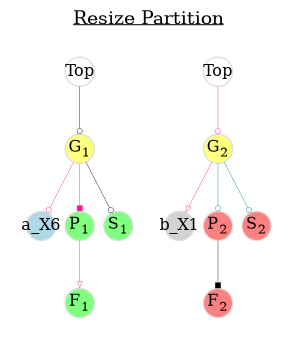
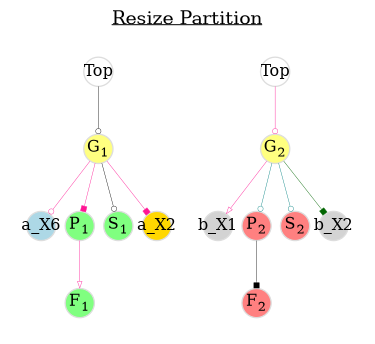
  digraph {
    bgcolor=white
    color=white
    label=<<U>Resize Partition</U>>
    labelloc=t
    nodesep=0.1
    rankdir=TB
    ranksep=0.5
    node [color="#DDDDDD" fixedsize=true fontsize=12 penwidth=1.0 style=filled fillcolor="#80ff80"]
    edge [arrowhead=odot arrowsize=0.5 color=deeppink penwidth=0.3]
    n1 [height=0.3 label=<Top> style=solid width=0.3 fillcolor=""]
    n2 [fillcolor="#ffff80" height=0.3 label=<G<SUB>1</SUB>> width=0.3]
    n3 [fillcolor=lightblue height=0.3 label=a_X6 width=0.3]
    n4 [height=0.3 label=<P<SUB>1</SUB>> width=0.3]
    n5 [height=0.3 label=<S<SUB>1</SUB>> width=0.3]
+   a_X2 [fillcolor=gold height=0.3 width=0.3]
    n7 [height=0.3 label=<F<SUB>1</SUB>> width=0.3]
    n8 [height=0.3 label=<Top> style=solid width=0.3 fillcolor=""]
    n9 [fillcolor="#ffff80" height=0.3 label=<G<SUB>2</SUB>> width=0.3]
    b_X1 [fillcolor=lightgrey height=0.3 width=0.3]
    n11 [fillcolor="#ff8080" height=0.3 label=<P<SUB>2</SUB>> width=0.3]
    n12 [fillcolor="#ff8080" height=0.3 label=<S<SUB>2</SUB>> width=0.3]
+   b_X2 [fillcolor=lightgrey height=0.3 width=0.3]
    n14 [fillcolor="#ff8080" height=0.3 label=<F<SUB>2</SUB>> width=0.3]
    subgraph cluster_1 {
      color=transparent
      label=""
      n1
      n2
      n3
      n4
      n5
+     a_X2
      n7
    }
    subgraph cluster_2 {
      color=transparent
      label=""
      n8
      n9
      b_X1
      n11
      n12
+     b_X2
      n14
    }
    n1 -> n2 [color=black]
    n2 -> n3
    n2 -> n4 [arrowhead=box]
    n2 -> n5 [color=black]
+   n2 -> a_X2 [arrowhead=box]
    n4 -> n7 [arrowhead=onormal]
    n8 -> n9
    n9 -> b_X1 [arrowhead=onormal]
    n9 -> n11 [color=teal]
    n9 -> n12 [color=teal]
+   n9 -> b_X2 [arrowhead=box color=darkgreen]
    n11 -> n14 [arrowhead=box color=black]
  }
